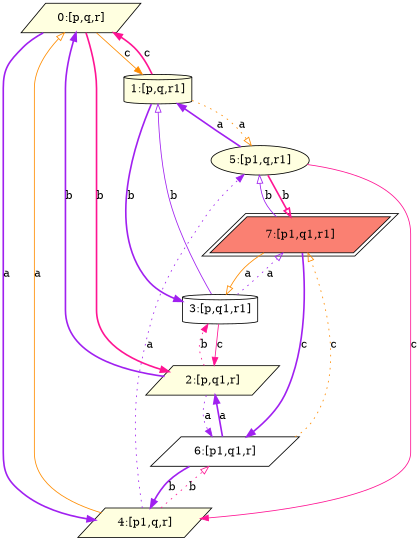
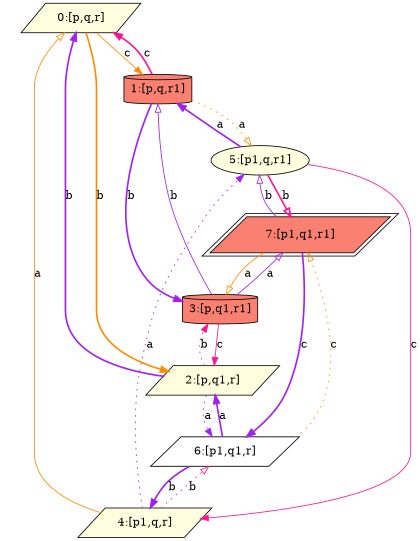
  digraph {
    node [fillcolor=lightyellow shape=parallelogram style=filled]
    edge [arrowhead=normal color=purple style=bold]
    n1 [label="0:[p,q,r]"]
-   n2 [label="1:[p,q,r1]" shape=cylinder]
+   n2 [fillcolor=salmon label="1:[p,q,r1]" shape=cylinder]
    n3 [label="2:[p,q1,r]"]
    n4 [label="4:[p1,q,r]"]
-   n5 [fillcolor=white label="3:[p,q1,r1]" shape=cylinder]
+   n5 [fillcolor=salmon label="3:[p,q1,r1]" shape=cylinder]
    n6 [label="5:[p1,q,r1]" shape=ellipse]
    n7 [fillcolor=white label="6:[p1,q1,r]"]
    n8 [fillcolor=salmon label="7:[p1,q1,r1]" peripheries=2]
    n1 -> n2 [color=darkorange label=c style=solid]
-   n1 -> n3 [color=deeppink label=b]
-   n1 -> n4 [label=a]
+   n1 -> n3 [color=darkorange label=b]
    n2 -> n1 [color=deeppink label=c]
    n2 -> n5 [label=b]
    n2 -> n6 [arrowhead=onormal color=darkorange label=a style=dotted]
    n3 -> n1 [label=b]
    n3 -> n5 [color=deeppink label=b style=dotted]
    n3 -> n7 [label=a style=dotted]
    n4 -> n1 [arrowhead=onormal color=darkorange label=a style=solid]
    n4 -> n6 [label=a style=dotted]
    n4 -> n7 [arrowhead=onormal color=deeppink label=b style=dotted]
    n5 -> n2 [arrowhead=onormal label=b style=solid]
    n5 -> n3 [color=deeppink label=c style=solid]
-   n5 -> n8 [arrowhead=onormal label=a style=dotted]
+   n5 -> n8 [arrowhead=onormal label=a style=solid]
    n6 -> n2 [label=a]
    n6 -> n4 [color=deeppink label=c style=solid]
    n6 -> n8 [arrowhead=onormal color=deeppink label=b]
    n7 -> n3 [label=a]
    n7 -> n4 [label=b]
    n7 -> n8 [arrowhead=onormal color=darkorange label=c style=dotted]
    n8 -> n5 [arrowhead=onormal color=darkorange label=a style=solid]
    n8 -> n6 [arrowhead=onormal label=b style=solid]
    n8 -> n7 [label=c]
  }
